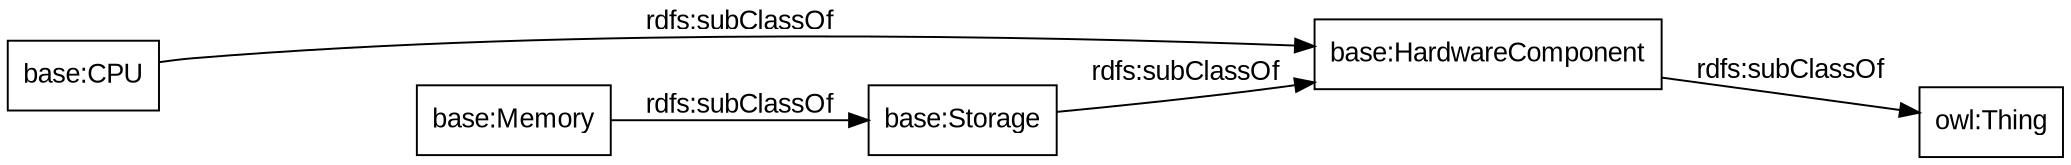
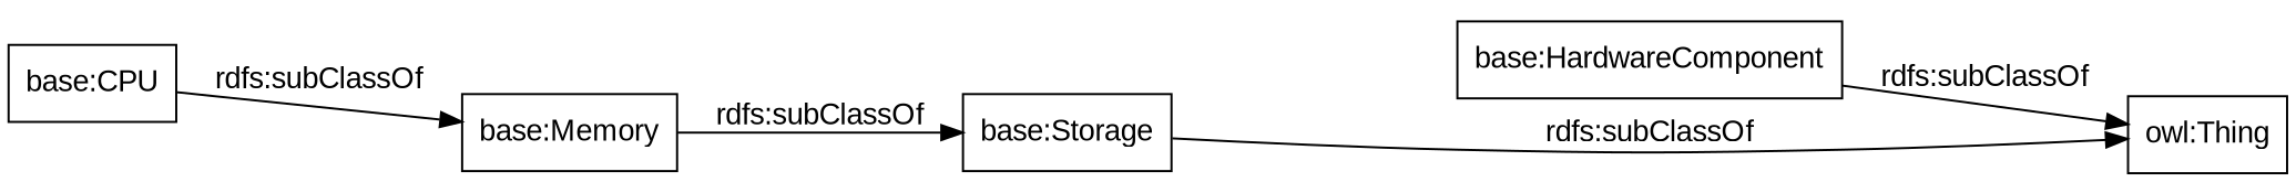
  digraph {
    fontname="Liberation Sans"
    rankdir=LR
    node [color=black fontname="Liberation Sans" shape=rectangle]
    edge [fontname="Liberation Sans"]
    "base:Storage"
    "base:HardwareComponent"
    "owl:Thing"
    "base:Memory"
    "base:CPU"
-   "base:Storage" -> "base:HardwareComponent" [label="rdfs:subClassOf"]
+   "base:Storage" -> "owl:Thing" [label="rdfs:subClassOf"]
    "base:HardwareComponent" -> "owl:Thing" [label="rdfs:subClassOf"]
    "base:Memory" -> "base:Storage" [label="rdfs:subClassOf"]
-   "base:CPU" -> "base:HardwareComponent" [label="rdfs:subClassOf"]
+   "base:CPU" -> "base:Memory" [label="rdfs:subClassOf"]
  }
